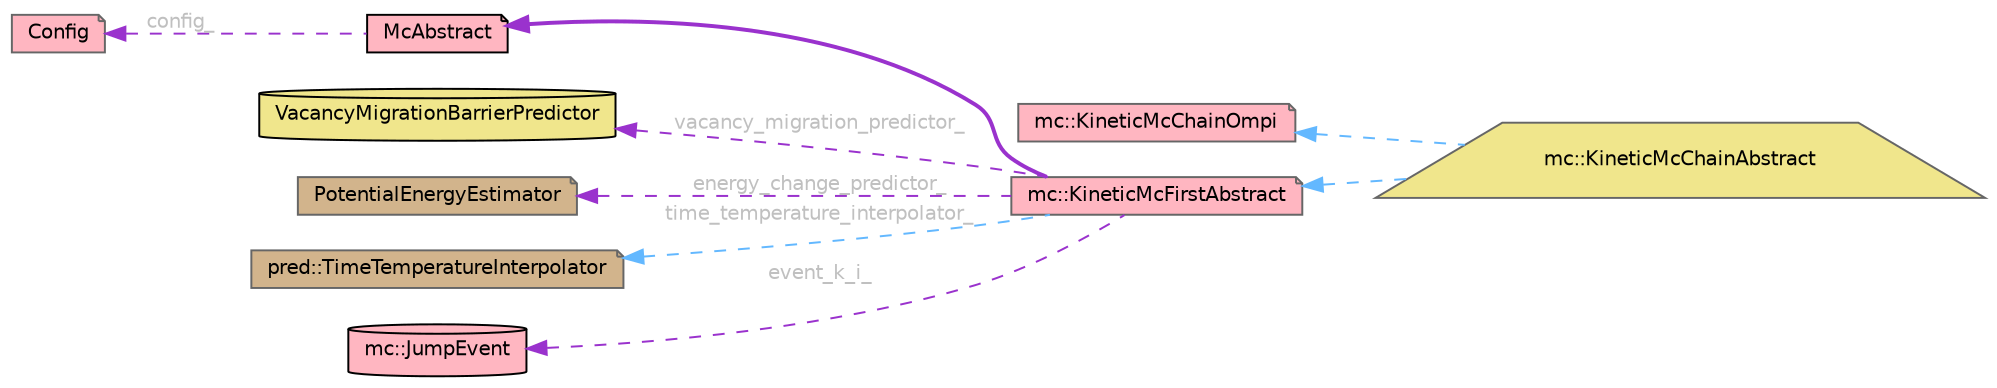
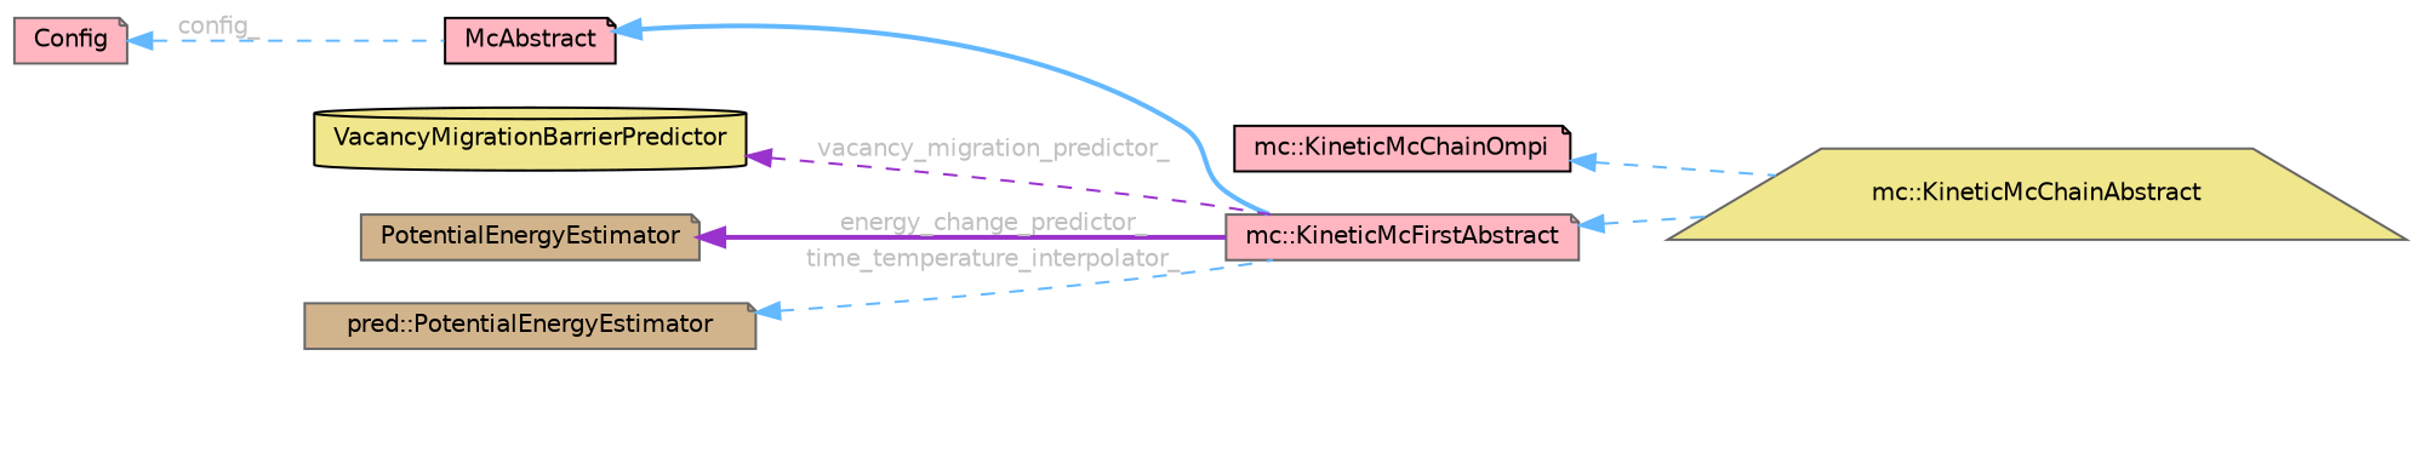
  digraph {
    rankdir=LR
    node [color=gray40 fillcolor=lightpink fontname=Helvetica fontsize=10 shape=note style=filled]
    edge [color=steelblue1 dir=back fontname=Helvetica fontsize=10 labelfontname=Helvetica labelfontsize=10 style=dashed fontcolor=grey]
-   n1 [fontcolor=black height=0.2 label="mc::KineticMcChainOmpi" width=0.4]
+   n1 [color=black fontcolor=black height=0.2 label="mc::KineticMcChainOmpi" width=0.4]
    n2 [fillcolor=khaki height=0.2 label="mc::KineticMcChainAbstract" shape=trapezium width=0.4]
    n3 [height=0.2 label="mc::KineticMcFirstAbstract" width=0.4]
    n4 [color=black height=0.2 label=McAbstract width=0.4]
    n5 [height=0.2 label=Config width=0.4]
    n6 [color=black fillcolor=khaki height=0.2 label=VacancyMigrationBarrierPredictor shape=cylinder width=0.4]
    n7 [fillcolor=tan height=0.2 label=PotentialEnergyEstimator width=0.4]
-   n8 [fillcolor=tan height=0.2 label="pred::TimeTemperatureInterpolator" width=0.4]
-   n9 [color=black height=0.2 label="mc::JumpEvent" shape=cylinder width=0.4]
+   n8 [fillcolor=tan height=0.2 label="pred::PotentialEnergyEstimator" width=0.4]
    n1 -> n2 [fontcolor=""]
    n3 -> n2 [fontcolor=""]
-   n4 -> n3 [color=darkorchid3 style=bold fontcolor=""]
-   n5 -> n4 [color=darkorchid3 label=" config_"]
+   n4 -> n3 [style=bold fontcolor=""]
+   n5 -> n4 [label=" config_"]
    n6 -> n3 [color=darkorchid3 label=" vacancy_migration_predictor_"]
-   n7 -> n3 [color=darkorchid3 label=" energy_change_predictor_"]
+   n7 -> n3 [color=darkorchid3 label=" energy_change_predictor_" style=bold]
    n8 -> n3 [label=" time_temperature_interpolator_"]
-   n9 -> n3 [color=darkorchid3 label=" event_k_i_"]
  }
